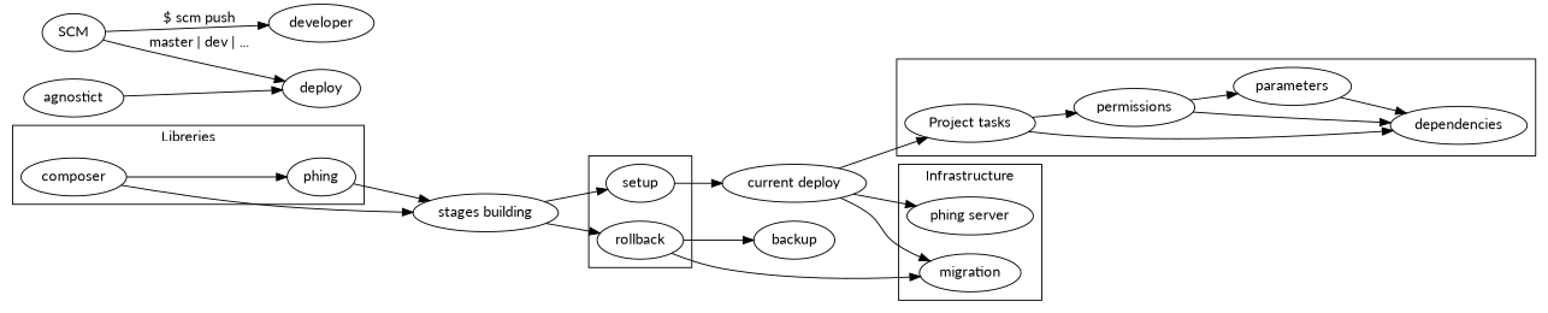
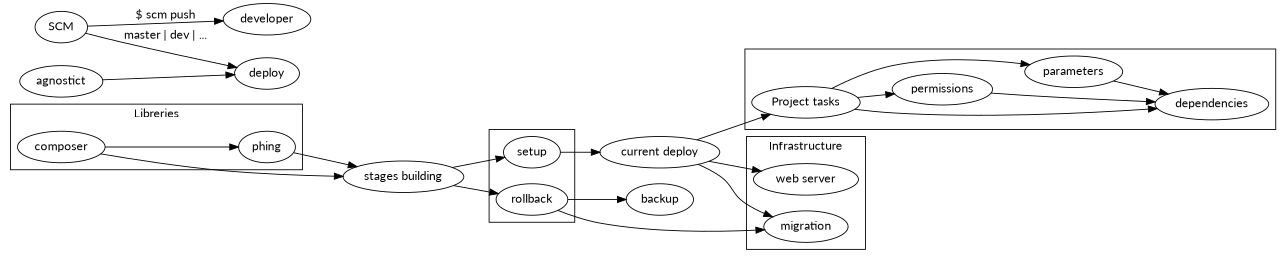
  digraph {
    compound=true
    fontname=Lato
    rankdir=LR
    node [fontname=Lato]
    edge [fontname=Lato]
    setup
    rollback
    migration
-   "web server" [label="phing server"]
+   "web server"
    composer
    phing
    "Project tasks"
    dependencies
    parameters
    permissions
    n11 [label="current deploy"]
    backup
    "stages building"
    SCM
    developer
    deploy
    agnostict
    subgraph cluster_1 {
      setup
      rollback
    }
    subgraph cluster_2 {
      label=Infrastructure
      migration
      "web server"
    }
    subgraph cluster_3 {
      label=Libreries
      composer
      phing
    }
    subgraph cluster_4 {
      "Project tasks"
      dependencies
      parameters
      permissions
    }
    setup -> n11
    rollback -> migration
    rollback -> backup
    composer -> phing
    composer -> "stages building"
    phing -> "stages building"
    "Project tasks" -> dependencies
-   permissions -> parameters
+   "Project tasks" -> parameters
    "Project tasks" -> permissions
    parameters -> dependencies
    permissions -> dependencies
    n11 -> migration
    n11 -> "web server"
    n11 -> "Project tasks"
    "stages building" -> setup
    "stages building" -> rollback
    SCM -> developer [label=" $ scm push"]
    SCM -> deploy [label=" master | dev | ..."]
    agnostict -> deploy
  }
